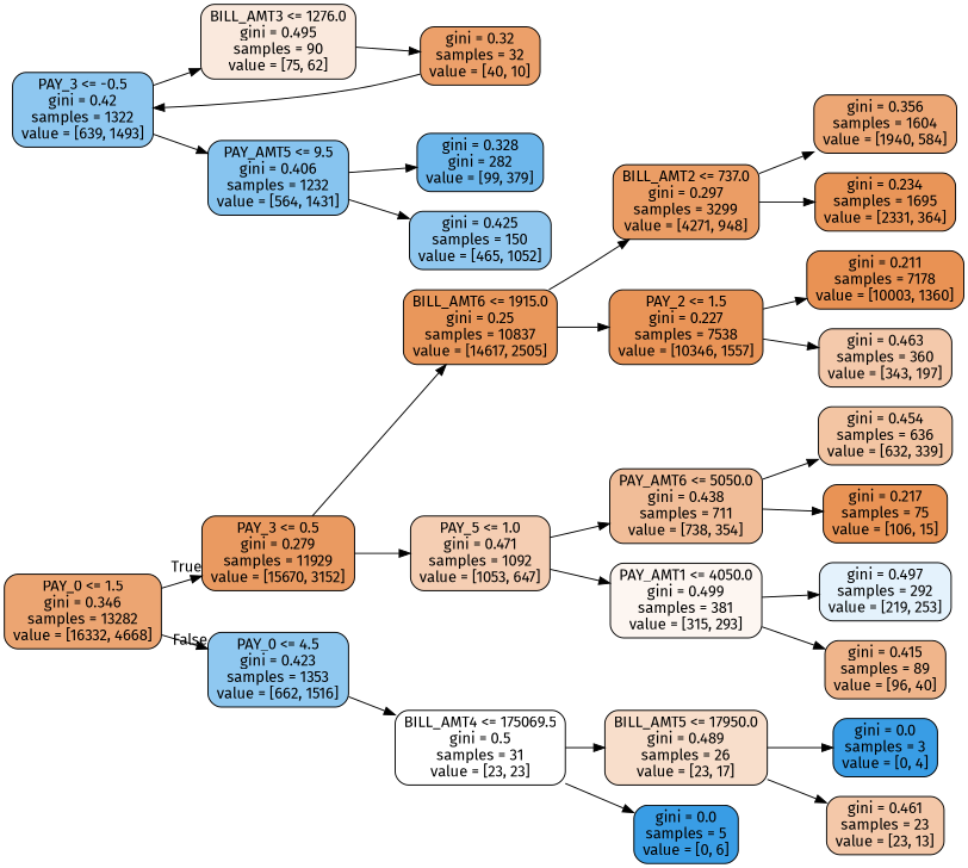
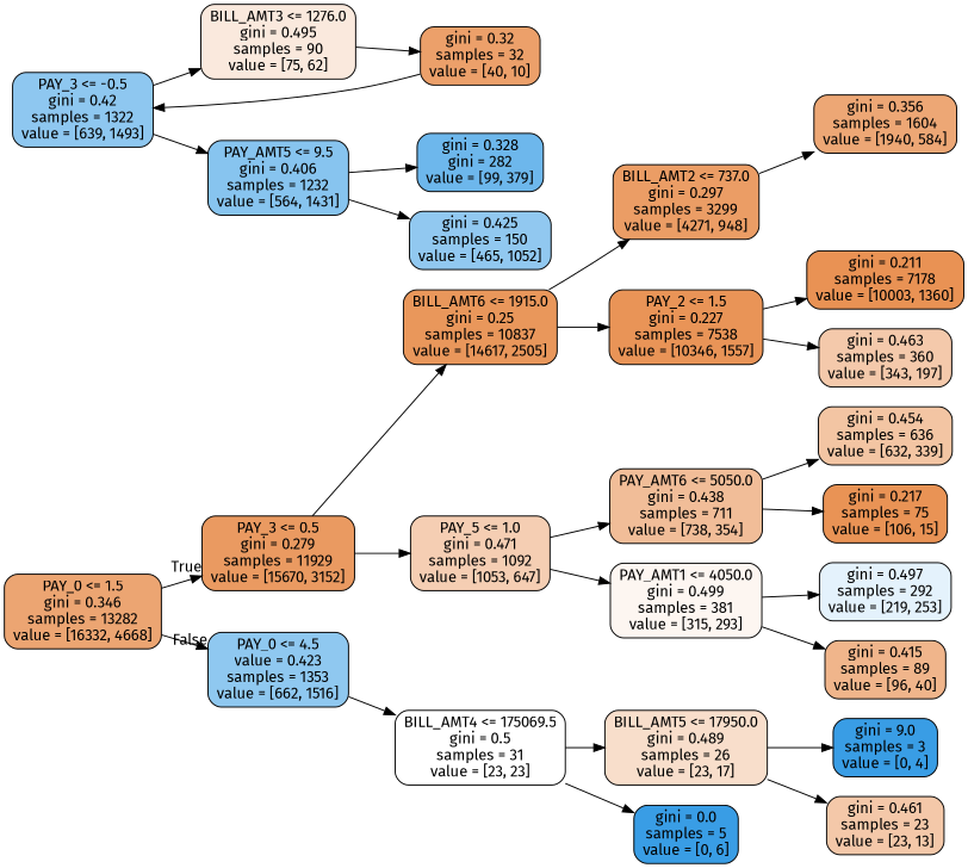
  digraph {
    fontname="Fira Sans"
    rankdir=LR
    node [color=black fillcolor="#399de5" fontname="Fira Sans" shape=box style="filled, rounded"]
    edge [fontname="Fira Sans"]
    n1 [fillcolor="#eca572" label="PAY_0 <= 1.5\ngini = 0.346\nsamples = 13282\nvalue = [16332, 4668]"]
    n2 [fillcolor="#ea9a61" label="PAY_3 <= 0.5\ngini = 0.279\nsamples = 11929\nvalue = [15670, 3152]"]
-   n3 [fillcolor="#8fc8f0" label="PAY_0 <= 4.5\ngini = 0.423\nsamples = 1353\nvalue = [662, 1516]"]
+   n3 [fillcolor="#8fc8f0" label="PAY_0 <= 4.5\nvalue = 0.423\nsamples = 1353\nvalue = [662, 1516]"]
    n4 [fillcolor="#e9975b" label="BILL_AMT6 <= 1915.0\ngini = 0.25\nsamples = 10837\nvalue = [14617, 2505]"]
    n5 [fillcolor="#f5ceb3" label="PAY_5 <= 1.0\ngini = 0.471\nsamples = 1092\nvalue = [1053, 647]"]
    n6 [fillcolor="#ffffff" label="BILL_AMT4 <= 175069.5\ngini = 0.5\nsamples = 31\nvalue = [23, 23]"]
    n7 [fillcolor="#eb9d65" label="BILL_AMT2 <= 737.0\ngini = 0.297\nsamples = 3299\nvalue = [4271, 948]"]
    n8 [fillcolor="#e99457" label="PAY_2 <= 1.5\ngini = 0.227\nsamples = 7538\nvalue = [10346, 1557]"]
    n9 [fillcolor="#f1bd98" label="PAY_AMT6 <= 5050.0\ngini = 0.438\nsamples = 711\nvalue = [738, 354]"]
    n10 [fillcolor="#fdf6f1" label="PAY_AMT1 <= 4050.0\ngini = 0.499\nsamples = 381\nvalue = [315, 293]"]
    n11 [fillcolor="#eda775" label="gini = 0.356\nsamples = 1604\nvalue = [1940, 584]"]
-   n12 [fillcolor="#e99558" label="gini = 0.234\nsamples = 1695\nvalue = [2331, 364]"]
    n13 [fillcolor="#e99254" label="gini = 0.211\nsamples = 7178\nvalue = [10003, 1360]"]
    n14 [fillcolor="#f4c9ab" label="gini = 0.463\nsamples = 360\nvalue = [343, 197]"]
    n15 [fillcolor="#f3c5a3" label="gini = 0.454\nsamples = 636\nvalue = [632, 339]"]
    n16 [fillcolor="#e99355" label="gini = 0.217\nsamples = 75\nvalue = [106, 15]"]
    n17 [fillcolor="#e4f2fc" label="gini = 0.497\nsamples = 292\nvalue = [219, 253]"]
    n18 [fillcolor="#f0b58b" label="gini = 0.415\nsamples = 89\nvalue = [96, 40]"]
    n19 [fillcolor="#8ec7f0" label="PAY_3 <= -0.5\ngini = 0.42\nsamples = 1322\nvalue = [639, 1493]"]
    n20 [fillcolor="#fae9dd" label="BILL_AMT3 <= 1276.0\ngini = 0.495\nsamples = 90\nvalue = [75, 62]"]
    n21 [fillcolor="#87c4ef" label="PAY_AMT5 <= 9.5\ngini = 0.406\nsamples = 1232\nvalue = [564, 1431]"]
    n22 [fillcolor="#f8decb" label="BILL_AMT5 <= 17950.0\ngini = 0.489\nsamples = 26\nvalue = [23, 17]"]
    n23 [label="gini = 0.0\nsamples = 5\nvalue = [0, 6]"]
    n24 [fillcolor="#eca06a" label="gini = 0.32\nsamples = 32\nvalue = [40, 10]"]
    n25 [fillcolor="#6db7ec" label="gini = 0.328\ngini = 282\nvalue = [99, 379]"]
    n26 [fillcolor="#91c8f0" label="gini = 0.425\nsamples = 150\nvalue = [465, 1052]"]
-   n27 [label="gini = 0.0\nsamples = 3\nvalue = [0, 4]"]
+   n27 [label="gini = 9.0\nsamples = 3\nvalue = [0, 4]"]
    n28 [fillcolor="#f4c8a9" label="gini = 0.461\nsamples = 23\nvalue = [23, 13]"]
    n1 -> n2 [headlabel=True labelangle=45 labeldistance=2.5]
    n1 -> n3 [headlabel=False labelangle=-45 labeldistance=2.5]
    n2 -> n4
    n2 -> n5
    n3 -> n6
    n4 -> n7
    n4 -> n8
    n5 -> n9
    n5 -> n10
    n6 -> n22
    n6 -> n23
    n7 -> n11
-   n7 -> n12
    n8 -> n13
    n8 -> n14
    n9 -> n15
    n9 -> n16
    n10 -> n17
    n10 -> n18
    n19 -> n20
    n19 -> n21
    n20 -> n24
    n21 -> n25
    n21 -> n26
    n22 -> n27
    n22 -> n28
    n24 -> n19
  }
